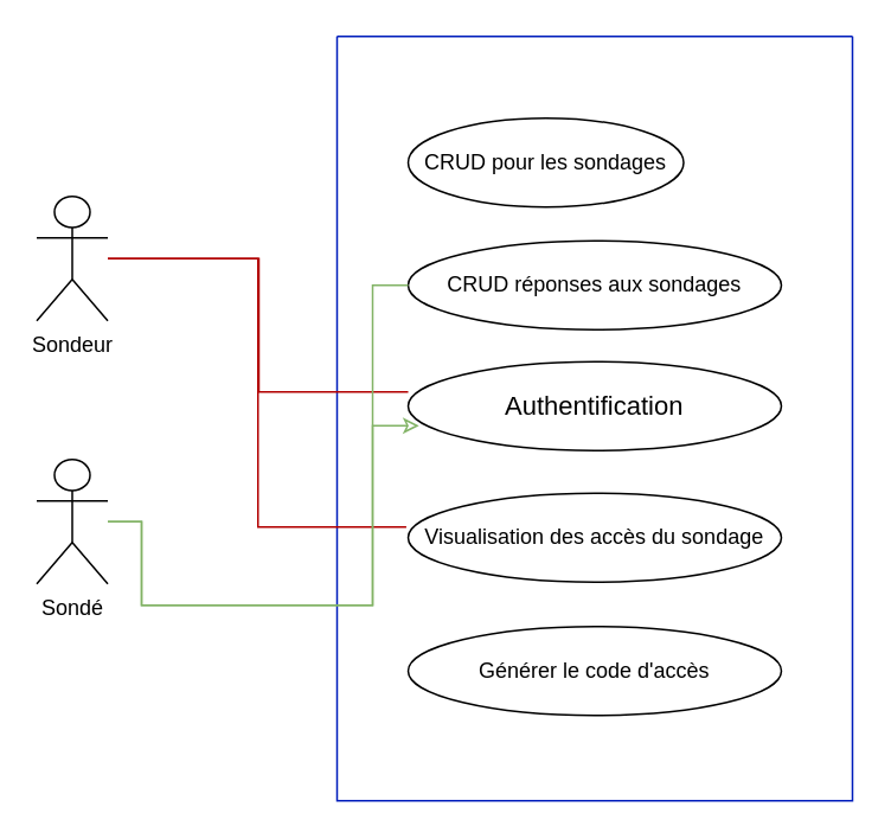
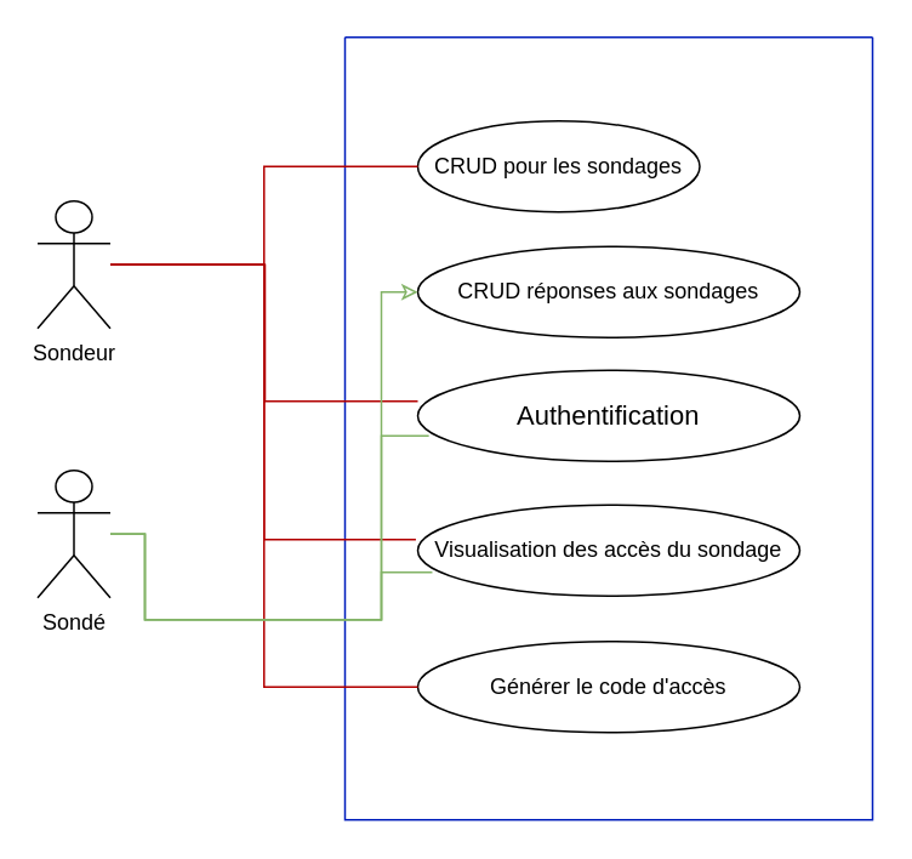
  <mxCell id="0" />
  <mxCell id="1" parent="0" />
  <mxCell id="2" value="" style="swimlane;startSize=0;fillColor=#0050ef;strokeColor=#001DBC;fontColor=#ffffff;" vertex="1" parent="1"><mxGeometry x="189" y="20" width="290" height="430" as="geometry"><mxRectangle x="190" y="420" width="50" height="40" as="alternateBounds" /></mxGeometry></mxCell>
  <mxCell id="3" value="CRUD pour les sondages" style="ellipse;whiteSpace=wrap;html=1;" vertex="1" parent="2"><mxGeometry x="40" y="46" width="155" height="50" as="geometry" /></mxCell>
  <mxCell id="4" value="CRUD réponses aux sondages" style="ellipse;whiteSpace=wrap;html=1;" vertex="1" parent="2"><mxGeometry x="40" y="115" width="210" height="50" as="geometry" /></mxCell>
  <mxCell id="5" value="&lt;span style=&quot;font-size: 11.0pt ; line-height: 107% ; font-family: &amp;#34;calibri&amp;#34; , sans-serif&quot;&gt;Authentification&lt;/span&gt;" style="ellipse;whiteSpace=wrap;html=1;" vertex="1" parent="2"><mxGeometry x="40" y="183" width="210" height="50" as="geometry" /></mxCell>
  <mxCell id="6" value="Visualisation des accès du sondage" style="ellipse;whiteSpace=wrap;html=1;" vertex="1" parent="2"><mxGeometry x="40" y="257" width="210" height="50" as="geometry" /></mxCell>
  <mxCell id="7" value="Générer le code d'accès" style="ellipse;whiteSpace=wrap;html=1;" vertex="1" parent="2"><mxGeometry x="40" y="332" width="210" height="50" as="geometry" /></mxCell>
  <mxCell id="8" value="" style="edgeStyle=orthogonalEdgeStyle;rounded=0;orthogonalLoop=1;jettySize=auto;html=1;endArrow=none;endFill=0;fillColor=#e51400;strokeColor=#B20000;" edge="1" parent="1" source="12"><mxGeometry relative="1" as="geometry"><mxPoint x="229" y="220" as="targetPoint" /><Array as="points"><mxPoint x="145" y="145" /><mxPoint x="145" y="220" /><mxPoint x="229" y="220" /></Array></mxGeometry></mxCell>
+ <mxCell id="9" value="" style="edgeStyle=orthogonalEdgeStyle;rounded=0;orthogonalLoop=1;jettySize=auto;html=1;endArrow=none;endFill=0;entryX=0;entryY=0.5;entryDx=0;entryDy=0;fillColor=#e51400;strokeColor=#B20000;" edge="1" parent="1" source="12" target="3"><mxGeometry relative="1" as="geometry"><mxPoint x="179" y="152" as="targetPoint" /></mxGeometry></mxCell>
  <mxCell id="10" value="" style="edgeStyle=orthogonalEdgeStyle;rounded=0;orthogonalLoop=1;jettySize=auto;html=1;endArrow=none;endFill=0;entryX=-0.005;entryY=0.38;entryDx=0;entryDy=0;fillColor=#e51400;strokeColor=#B20000;entryPerimeter=0;" edge="1" parent="1" source="12" target="6"><mxGeometry relative="1" as="geometry"><mxPoint x="129" y="-10" as="targetPoint" /></mxGeometry></mxCell>
+ <mxCell id="11" value="" style="edgeStyle=orthogonalEdgeStyle;rounded=0;orthogonalLoop=1;jettySize=auto;html=1;endArrow=none;endFill=0;entryX=0;entryY=0.5;entryDx=0;entryDy=0;fillColor=#e51400;strokeColor=#B20000;" edge="1" parent="1" source="12" target="7"><mxGeometry relative="1" as="geometry"><mxPoint x="149" y="380" as="targetPoint" /></mxGeometry></mxCell>
  <mxCell id="12" value="Sondeur" style="shape=umlActor;verticalLabelPosition=bottom;verticalAlign=top;html=1;outlineConnect=0;" vertex="1" parent="1"><mxGeometry x="20" y="110" width="40" height="70" as="geometry" /></mxCell>
- <mxCell id="13" value="" style="edgeStyle=orthogonalEdgeStyle;rounded=0;orthogonalLoop=1;jettySize=auto;html=1;endArrow=none;endFill=0;fillColor=#d5e8d4;strokeColor=#82b366;gradientColor=#97d077;entryX=0;entryY=0.5;entryDx=0;entryDy=0;" edge="1" parent="1" source="16" target="4"><mxGeometry relative="1" as="geometry"><mxPoint x="229" y="90" as="targetPoint" /><Array as="points"><mxPoint x="79" y="293" /><mxPoint x="79" y="340" /><mxPoint x="209" y="340" /><mxPoint x="209" y="160" /></Array></mxGeometry></mxCell>
- <mxCell id="14" value="" style="edgeStyle=orthogonalEdgeStyle;rounded=0;orthogonalLoop=1;jettySize=auto;html=1;endArrow=classic;endFill=0;entryX=0.029;entryY=0.72;entryDx=0;entryDy=0;entryPerimeter=0;fillColor=#d5e8d4;gradientColor=#97d077;strokeColor=#82b366;" edge="1" parent="1" source="16" target="5"><mxGeometry relative="1" as="geometry"><mxPoint x="139" y="430" as="targetPoint" /><Array as="points"><mxPoint x="79" y="293" /><mxPoint x="79" y="340" /><mxPoint x="209" y="340" /><mxPoint x="209" y="239" /></Array></mxGeometry></mxCell>
+ <mxCell id="13" value="" style="edgeStyle=orthogonalEdgeStyle;rounded=0;orthogonalLoop=1;jettySize=auto;html=1;endArrow=classic;endFill=0;fillColor=#d5e8d4;strokeColor=#82b366;gradientColor=#97d077;entryX=0;entryY=0.5;entryDx=0;entryDy=0;" edge="1" parent="1" source="16" target="4"><mxGeometry relative="1" as="geometry"><mxPoint x="229" y="90" as="targetPoint" /><Array as="points"><mxPoint x="79" y="293" /><mxPoint x="79" y="340" /><mxPoint x="209" y="340" /><mxPoint x="209" y="160" /></Array></mxGeometry></mxCell>
+ <mxCell id="14" value="" style="edgeStyle=orthogonalEdgeStyle;rounded=0;orthogonalLoop=1;jettySize=auto;html=1;endArrow=none;endFill=0;entryX=0.029;entryY=0.72;entryDx=0;entryDy=0;entryPerimeter=0;fillColor=#d5e8d4;gradientColor=#97d077;strokeColor=#82b366;" edge="1" parent="1" source="16" target="5"><mxGeometry relative="1" as="geometry"><mxPoint x="139" y="430" as="targetPoint" /><Array as="points"><mxPoint x="79" y="293" /><mxPoint x="79" y="340" /><mxPoint x="209" y="340" /><mxPoint x="209" y="239" /></Array></mxGeometry></mxCell>
+ <mxCell id="15" value="" style="edgeStyle=orthogonalEdgeStyle;rounded=0;orthogonalLoop=1;jettySize=auto;html=1;endArrow=none;endFill=0;entryX=0.038;entryY=0.74;entryDx=0;entryDy=0;entryPerimeter=0;fillColor=#d5e8d4;gradientColor=#97d077;strokeColor=#82b366;" edge="1" parent="1" source="16" target="6"><mxGeometry relative="1" as="geometry"><mxPoint x="129" y="410" as="targetPoint" /><Array as="points"><mxPoint x="79" y="293" /><mxPoint x="79" y="340" /><mxPoint x="209" y="340" /><mxPoint x="209" y="314" /></Array></mxGeometry></mxCell>
  <mxCell id="16" value="Sondé" style="shape=umlActor;verticalLabelPosition=bottom;verticalAlign=top;html=1;outlineConnect=0;" vertex="1" parent="1"><mxGeometry x="20" y="258" width="40" height="70" as="geometry" /></mxCell>
